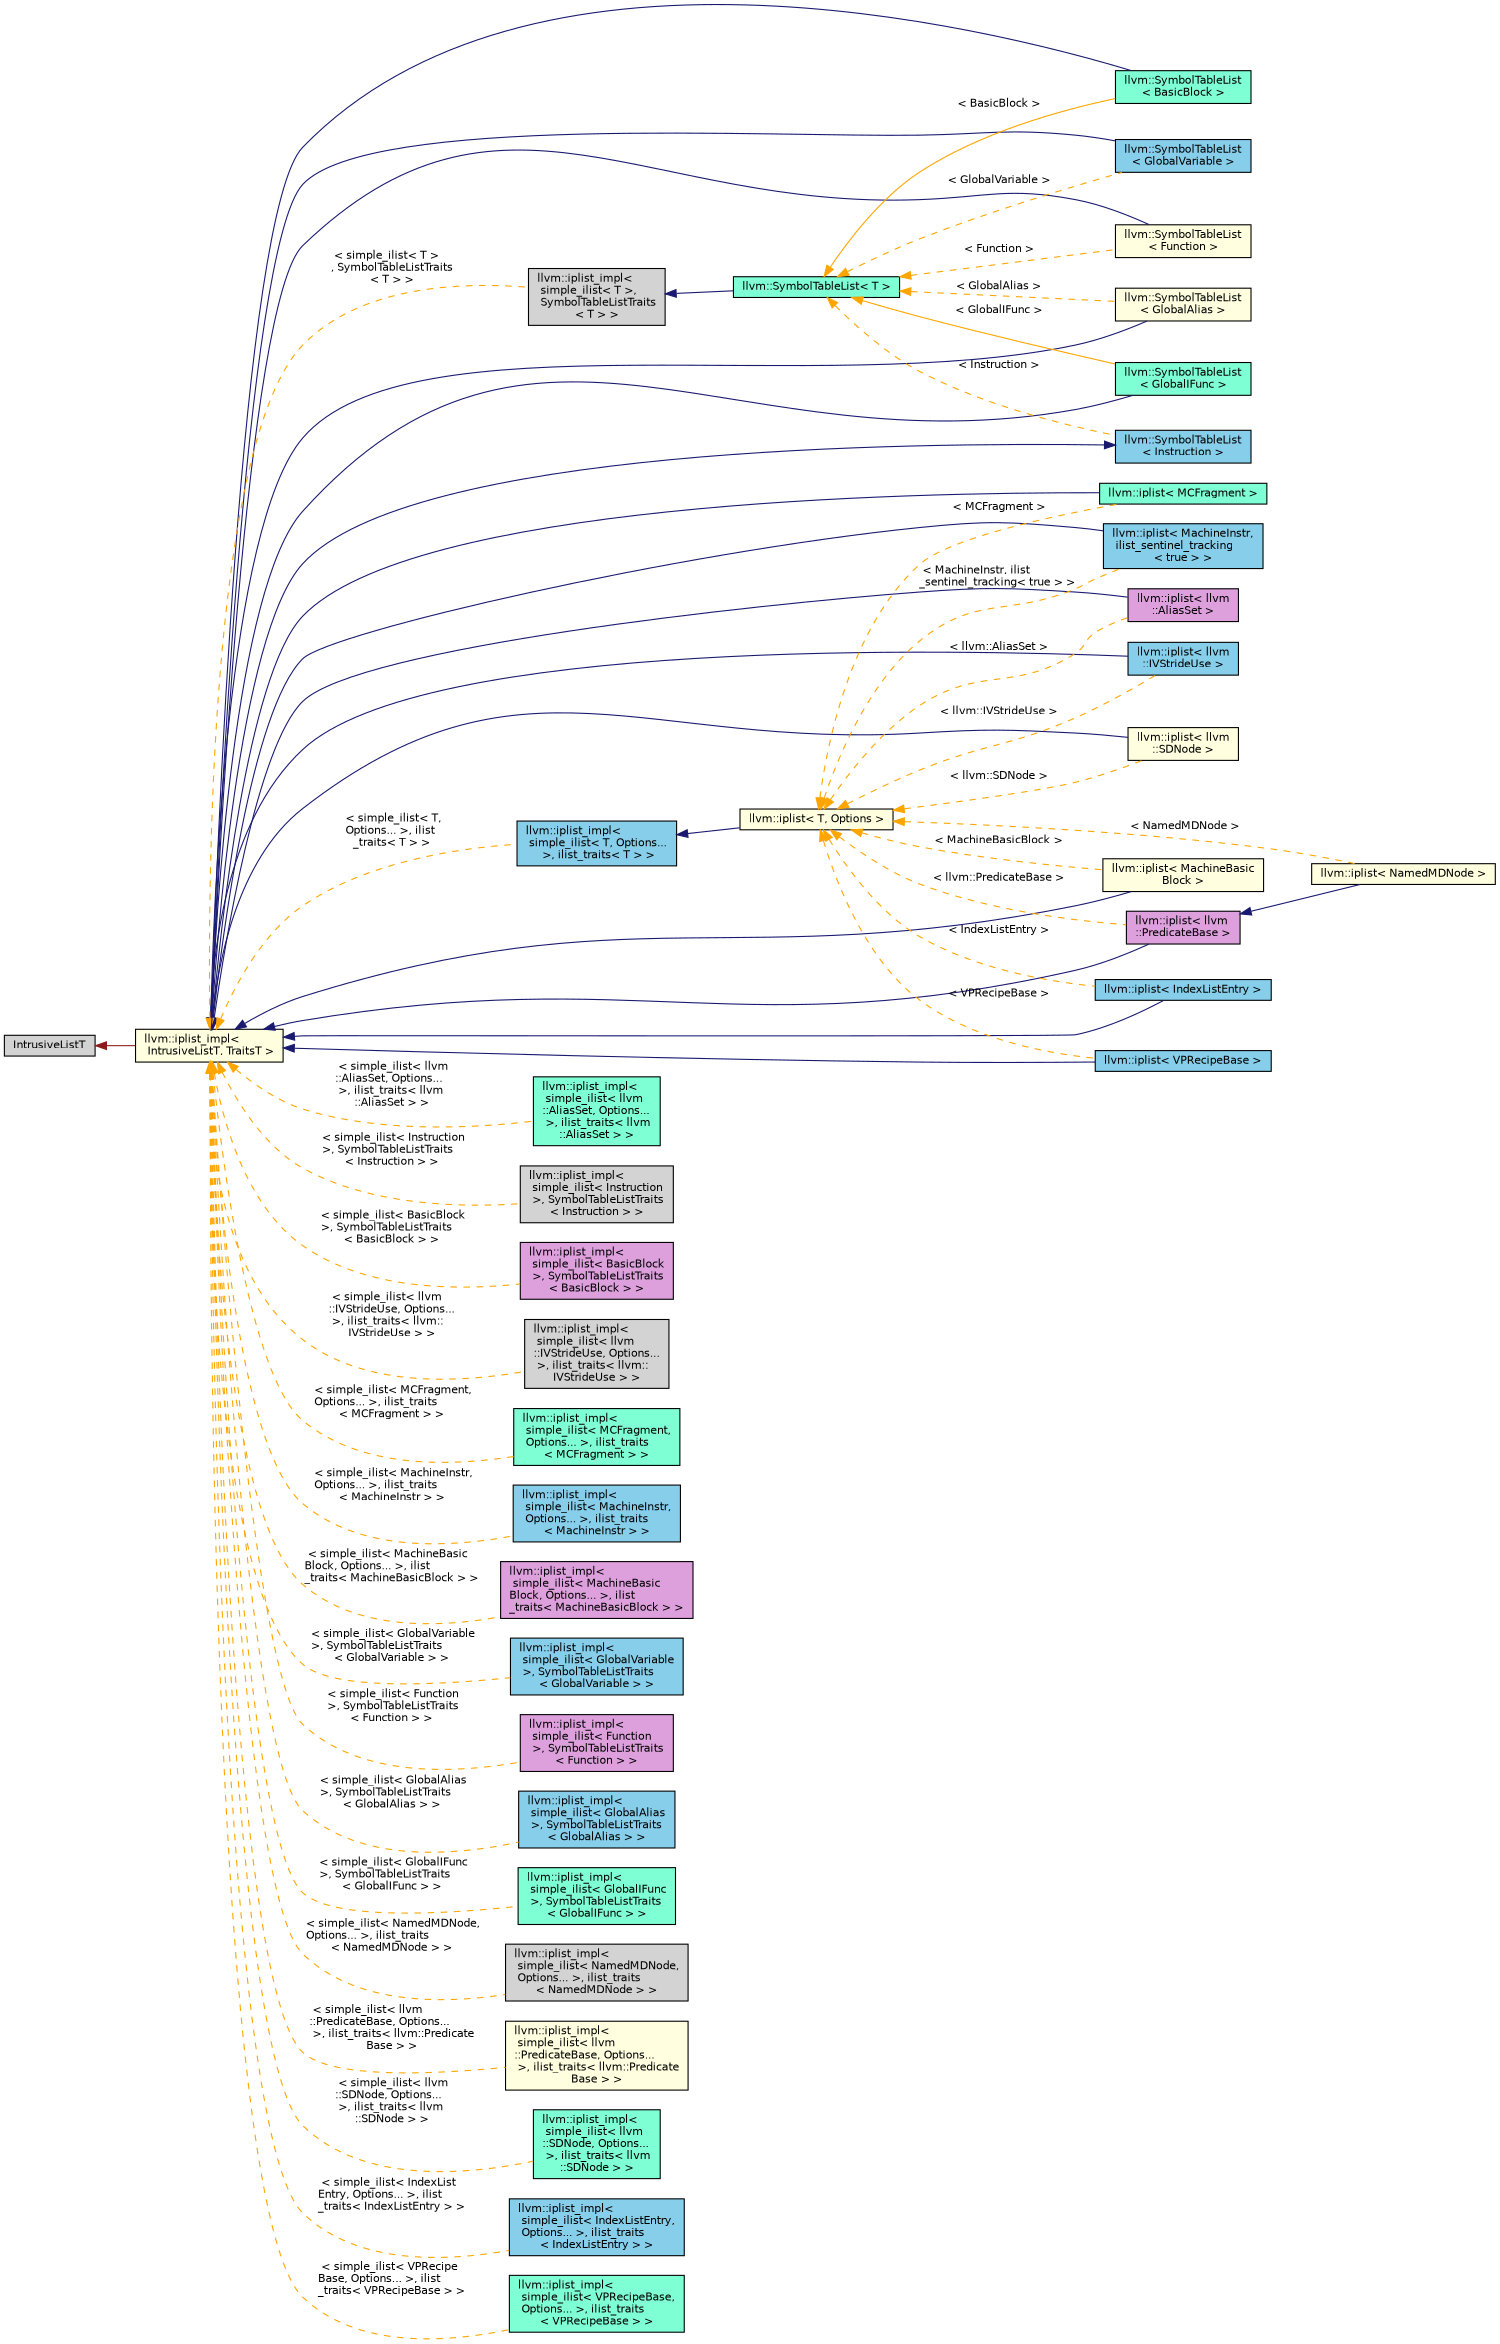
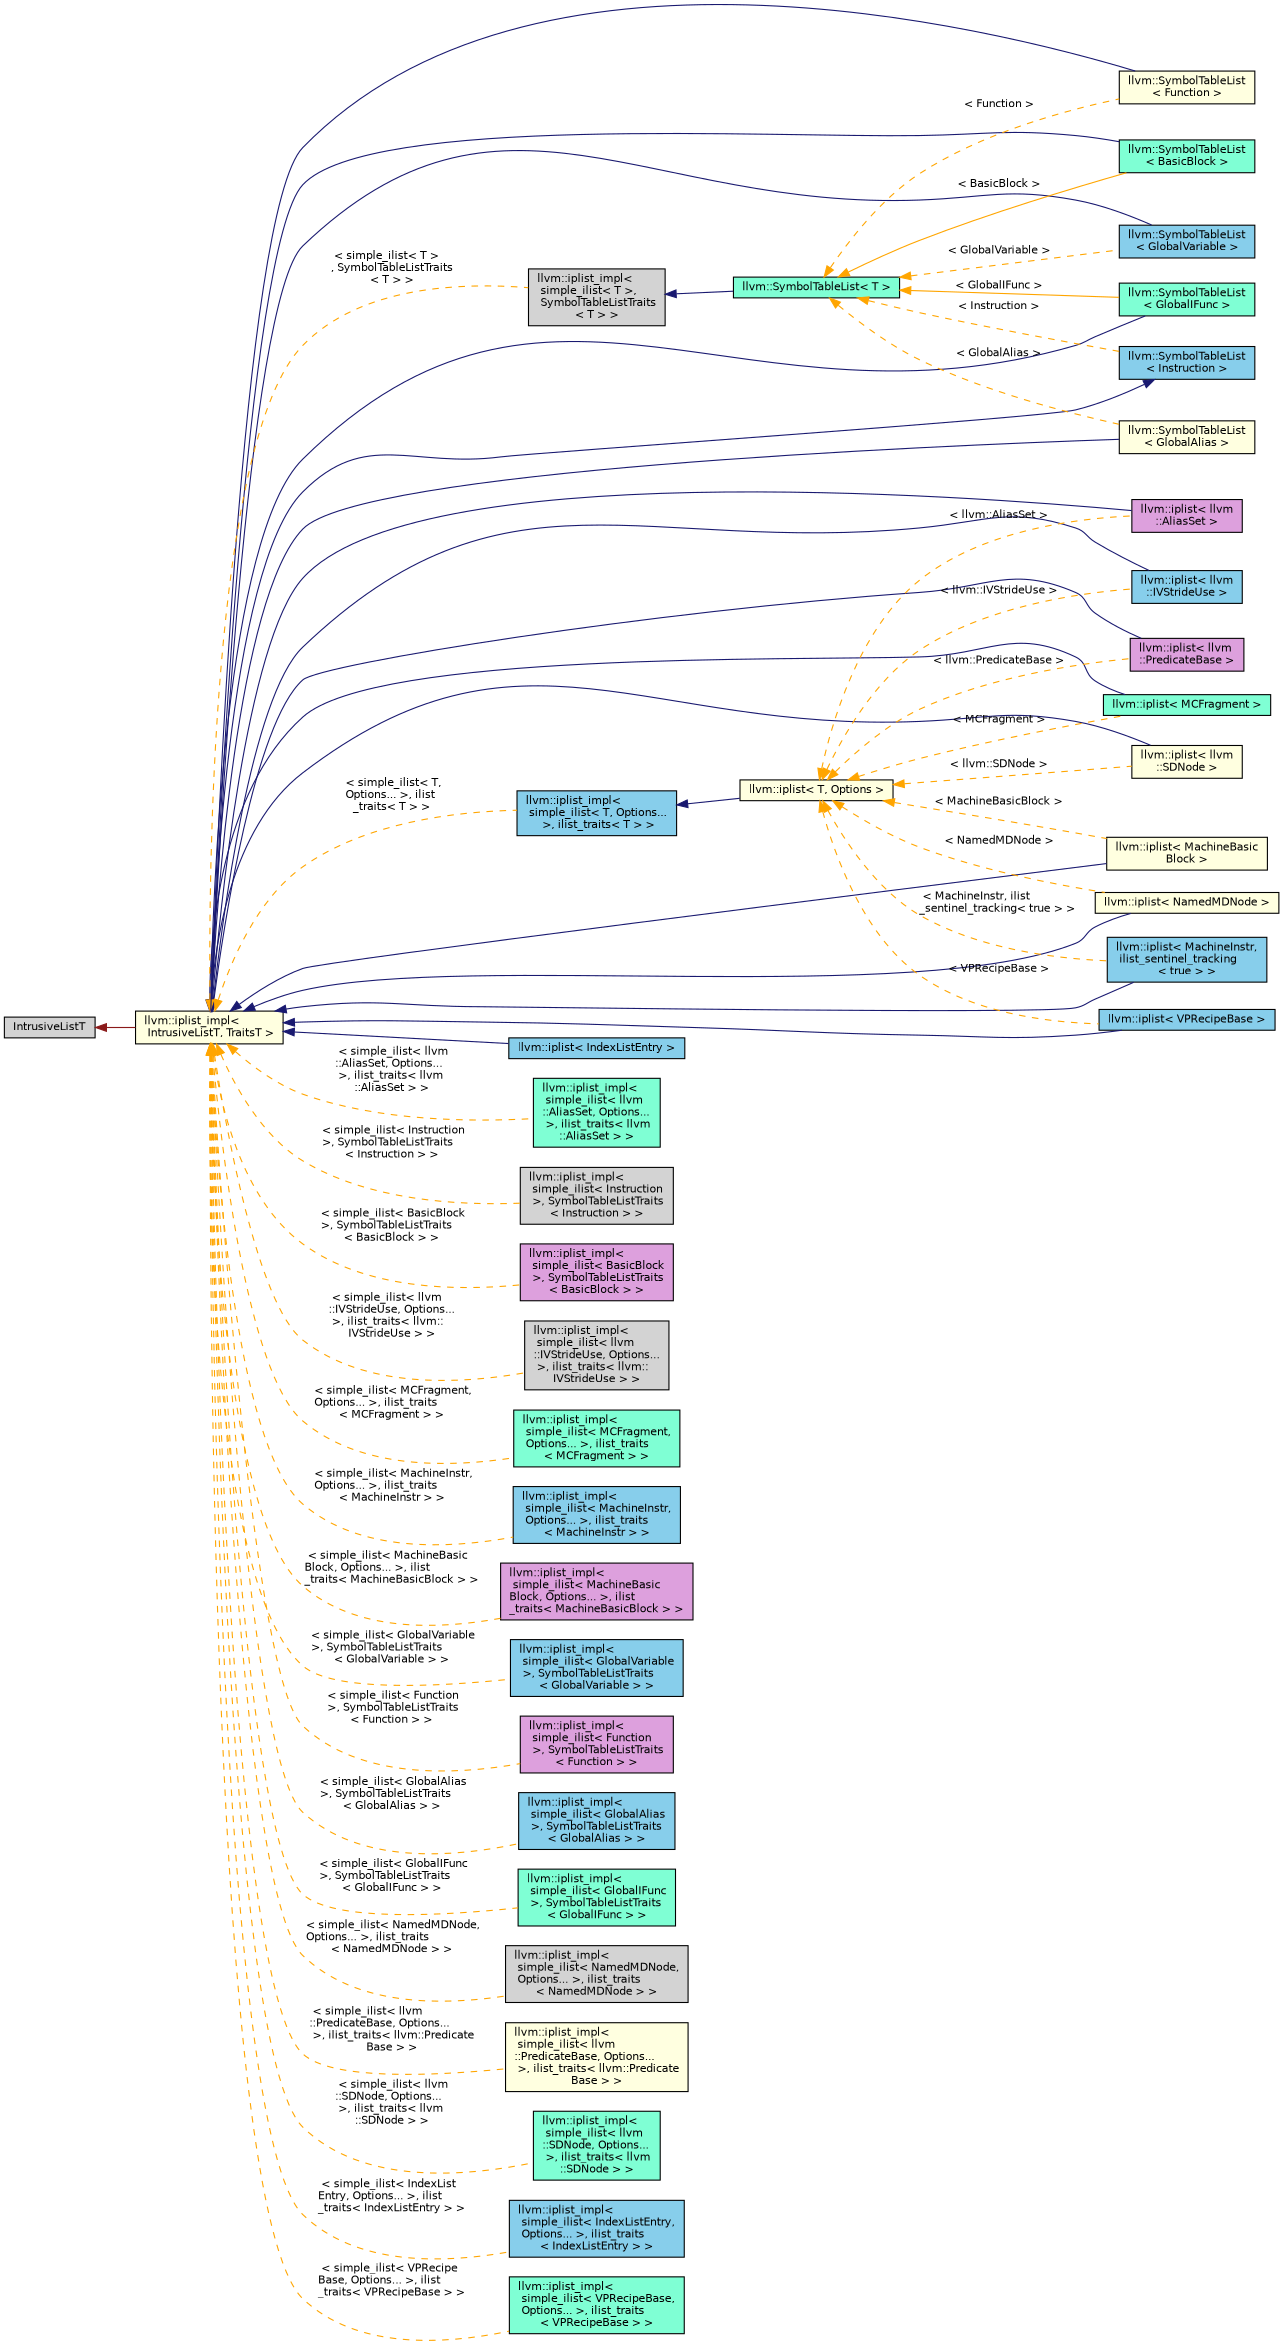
  digraph {
    rankdir=LR
    node [color=black fillcolor=skyblue fontname=Helvetica fontsize=10 shape=box style=filled]
    edge [color=orange dir=back fontname=Helvetica fontsize=10 labelfontname=Helvetica labelfontsize=10 style=dashed]
    n1 [fillcolor=lightgrey fontcolor=black height=0.2 label=IntrusiveListT width=0.4]
    n2 [fillcolor=lightyellow height=0.2 label="llvm::iplist_impl\<\l IntrusiveListT, TraitsT \>" width=0.4]
    n3 [fillcolor=aquamarine height=0.2 label="llvm::SymbolTableList\l\< BasicBlock \>" width=0.4]
    n4 [height=0.2 label="llvm::SymbolTableList\l\< GlobalVariable \>" width=0.4]
    n5 [fillcolor=lightyellow height=0.2 label="llvm::SymbolTableList\l\< Function \>" width=0.4]
    n6 [fillcolor=lightyellow height=0.2 label="llvm::SymbolTableList\l\< GlobalAlias \>" width=0.4]
    n7 [fillcolor=aquamarine height=0.2 label="llvm::SymbolTableList\l\< GlobalIFunc \>" width=0.4]
    n8 [fillcolor=plum height=0.2 label="llvm::iplist\< llvm\l::AliasSet \>" width=0.4]
    n9 [height=0.2 label="llvm::iplist\< llvm\l::IVStrideUse \>" width=0.4]
    n10 [fillcolor=aquamarine height=0.2 label="llvm::iplist\< MCFragment \>" width=0.4]
    n11 [height=0.2 label="llvm::iplist\< MachineInstr,\l ilist_sentinel_tracking\l\< true \> \>" width=0.4]
    n12 [fillcolor=lightyellow height=0.2 label="llvm::iplist\< MachineBasic\lBlock \>" width=0.4]
    n13 [fillcolor=lightyellow height=0.2 label="llvm::iplist\< NamedMDNode \>" width=0.4]
    n14 [fillcolor=plum height=0.2 label="llvm::iplist\< llvm\l::PredicateBase \>" width=0.4]
    n15 [fillcolor=lightyellow height=0.2 label="llvm::iplist\< llvm\l::SDNode \>" width=0.4]
    n16 [height=0.2 label="llvm::iplist\< IndexListEntry \>" width=0.4]
    n17 [height=0.2 label="llvm::iplist\< VPRecipeBase \>" width=0.4]
    n18 [fillcolor=lightgrey height=0.2 label="llvm::iplist_impl\<\l simple_ilist\< T \>,\l SymbolTableListTraits\l\< T \> \>" width=0.4]
    n19 [height=0.2 label="llvm::iplist_impl\<\l simple_ilist\< T, Options...\l \>, ilist_traits\< T \> \>" width=0.4]
    n20 [fillcolor=aquamarine height=0.2 label="llvm::iplist_impl\<\l simple_ilist\< llvm\l::AliasSet, Options...\l \>, ilist_traits\< llvm\l::AliasSet \> \>" width=0.4]
    n21 [fillcolor=lightgrey height=0.2 label="llvm::iplist_impl\<\l simple_ilist\< Instruction\l \>, SymbolTableListTraits\l\< Instruction \> \>" width=0.4]
    n22 [fillcolor=plum height=0.2 label="llvm::iplist_impl\<\l simple_ilist\< BasicBlock\l \>, SymbolTableListTraits\l\< BasicBlock \> \>" width=0.4]
    n23 [fillcolor=lightgrey height=0.2 label="llvm::iplist_impl\<\l simple_ilist\< llvm\l::IVStrideUse, Options...\l \>, ilist_traits\< llvm::\lIVStrideUse \> \>" width=0.4]
    n24 [fillcolor=aquamarine height=0.2 label="llvm::iplist_impl\<\l simple_ilist\< MCFragment,\l Options... \>, ilist_traits\l\< MCFragment \> \>" width=0.4]
    n25 [height=0.2 label="llvm::iplist_impl\<\l simple_ilist\< MachineInstr,\l Options... \>, ilist_traits\l\< MachineInstr \> \>" width=0.4]
    n26 [fillcolor=plum height=0.2 label="llvm::iplist_impl\<\l simple_ilist\< MachineBasic\lBlock, Options... \>, ilist\l_traits\< MachineBasicBlock \> \>" width=0.4]
    n27 [height=0.2 label="llvm::iplist_impl\<\l simple_ilist\< GlobalVariable\l \>, SymbolTableListTraits\l\< GlobalVariable \> \>" width=0.4]
    n28 [fillcolor=plum height=0.2 label="llvm::iplist_impl\<\l simple_ilist\< Function\l \>, SymbolTableListTraits\l\< Function \> \>" width=0.4]
    n29 [height=0.2 label="llvm::iplist_impl\<\l simple_ilist\< GlobalAlias\l \>, SymbolTableListTraits\l\< GlobalAlias \> \>" width=0.4]
    n30 [fillcolor=aquamarine height=0.2 label="llvm::iplist_impl\<\l simple_ilist\< GlobalIFunc\l \>, SymbolTableListTraits\l\< GlobalIFunc \> \>" width=0.4]
    n31 [fillcolor=lightgrey height=0.2 label="llvm::iplist_impl\<\l simple_ilist\< NamedMDNode,\l Options... \>, ilist_traits\l\< NamedMDNode \> \>" width=0.4]
    n32 [fillcolor=lightyellow height=0.2 label="llvm::iplist_impl\<\l simple_ilist\< llvm\l::PredicateBase, Options...\l \>, ilist_traits\< llvm::Predicate\lBase \> \>" width=0.4]
    n33 [fillcolor=aquamarine height=0.2 label="llvm::iplist_impl\<\l simple_ilist\< llvm\l::SDNode, Options...\l \>, ilist_traits\< llvm\l::SDNode \> \>" width=0.4]
    n34 [height=0.2 label="llvm::iplist_impl\<\l simple_ilist\< IndexListEntry,\l Options... \>, ilist_traits\l\< IndexListEntry \> \>" width=0.4]
    n35 [fillcolor=aquamarine height=0.2 label="llvm::iplist_impl\<\l simple_ilist\< VPRecipeBase,\l Options... \>, ilist_traits\l\< VPRecipeBase \> \>" width=0.4]
    n36 [height=0.2 label="llvm::SymbolTableList\l\< Instruction \>" width=0.4]
    n37 [fillcolor=aquamarine height=0.2 label="llvm::SymbolTableList\< T \>" width=0.4]
    n38 [fillcolor=lightyellow height=0.2 label="llvm::iplist\< T, Options \>" width=0.4]
    n1 -> n2 [color=firebrick4 style=solid]
    n2 -> n3 [color=midnightblue style=solid]
    n2 -> n4 [color=midnightblue style=solid]
    n2 -> n5 [color=midnightblue style=solid]
    n2 -> n6 [color=midnightblue style=solid]
    n2 -> n7 [color=midnightblue style=solid]
    n2 -> n8 [color=midnightblue style=solid]
    n2 -> n9 [color=midnightblue style=solid]
    n2 -> n10 [color=midnightblue style=solid]
    n2 -> n11 [color=midnightblue style=solid]
    n2 -> n12 [color=midnightblue style=solid]
-   n14 -> n13 [color=midnightblue style=solid]
+   n2 -> n13 [color=midnightblue style=solid]
    n2 -> n14 [color=midnightblue style=solid]
    n2 -> n15 [color=midnightblue style=solid]
    n2 -> n16 [color=midnightblue style=solid]
    n2 -> n17 [color=midnightblue style=solid]
    n2 -> n18 [label=" \< simple_ilist\< T \>\l, SymbolTableListTraits\l\< T \> \>"]
    n2 -> n19 [label=" \< simple_ilist\< T,\l Options... \>, ilist\l_traits\< T \> \>"]
    n2 -> n20 [label=" \< simple_ilist\< llvm\l::AliasSet, Options...\l \>, ilist_traits\< llvm\l::AliasSet \> \>"]
    n2 -> n21 [label=" \< simple_ilist\< Instruction\l \>, SymbolTableListTraits\l\< Instruction \> \>"]
    n2 -> n22 [label=" \< simple_ilist\< BasicBlock\l \>, SymbolTableListTraits\l\< BasicBlock \> \>"]
    n2 -> n23 [label=" \< simple_ilist\< llvm\l::IVStrideUse, Options...\l \>, ilist_traits\< llvm::\lIVStrideUse \> \>"]
    n2 -> n24 [label=" \< simple_ilist\< MCFragment,\l Options... \>, ilist_traits\l\< MCFragment \> \>"]
    n2 -> n25 [label=" \< simple_ilist\< MachineInstr,\l Options... \>, ilist_traits\l\< MachineInstr \> \>"]
    n2 -> n26 [label=" \< simple_ilist\< MachineBasic\lBlock, Options... \>, ilist\l_traits\< MachineBasicBlock \> \>"]
    n2 -> n27 [label=" \< simple_ilist\< GlobalVariable\l \>, SymbolTableListTraits\l\< GlobalVariable \> \>"]
    n2 -> n28 [label=" \< simple_ilist\< Function\l \>, SymbolTableListTraits\l\< Function \> \>"]
    n2 -> n29 [label=" \< simple_ilist\< GlobalAlias\l \>, SymbolTableListTraits\l\< GlobalAlias \> \>"]
    n2 -> n30 [label=" \< simple_ilist\< GlobalIFunc\l \>, SymbolTableListTraits\l\< GlobalIFunc \> \>"]
    n2 -> n31 [label=" \< simple_ilist\< NamedMDNode,\l Options... \>, ilist_traits\l\< NamedMDNode \> \>"]
    n2 -> n32 [label=" \< simple_ilist\< llvm\l::PredicateBase, Options...\l \>, ilist_traits\< llvm::Predicate\lBase \> \>"]
    n2 -> n33 [label=" \< simple_ilist\< llvm\l::SDNode, Options...\l \>, ilist_traits\< llvm\l::SDNode \> \>"]
    n2 -> n34 [label=" \< simple_ilist\< IndexList\lEntry, Options... \>, ilist\l_traits\< IndexListEntry \> \>"]
    n2 -> n35 [label=" \< simple_ilist\< VPRecipe\lBase, Options... \>, ilist\l_traits\< VPRecipeBase \> \>"]
    n18 -> n37 [color=midnightblue style=solid]
    n19 -> n38 [color=midnightblue style=solid]
    n36 -> n2 [color=midnightblue style=solid]
    n37 -> n3 [label=" \< BasicBlock \>" style=solid]
    n37 -> n4 [label=" \< GlobalVariable \>"]
    n37 -> n5 [label=" \< Function \>"]
    n37 -> n6 [label=" \< GlobalAlias \>"]
    n37 -> n7 [label=" \< GlobalIFunc \>" style=solid]
    n37 -> n36 [label=" \< Instruction \>"]
    n38 -> n8 [label=" \< llvm::AliasSet \>"]
    n38 -> n9 [label=" \< llvm::IVStrideUse \>"]
    n38 -> n10 [label=" \< MCFragment \>"]
    n38 -> n11 [label=" \< MachineInstr, ilist\l_sentinel_tracking\< true \> \>"]
    n38 -> n12 [label=" \< MachineBasicBlock \>"]
    n38 -> n13 [label=" \< NamedMDNode \>"]
    n38 -> n14 [label=" \< llvm::PredicateBase \>"]
    n38 -> n15 [label=" \< llvm::SDNode \>"]
-   n38 -> n16 [label=" \< IndexListEntry \>"]
    n38 -> n17 [label=" \< VPRecipeBase \>"]
  }
